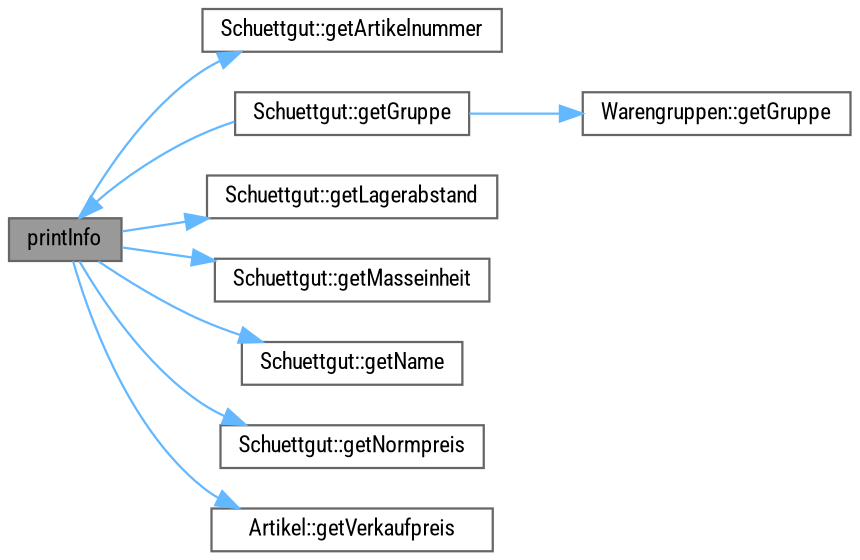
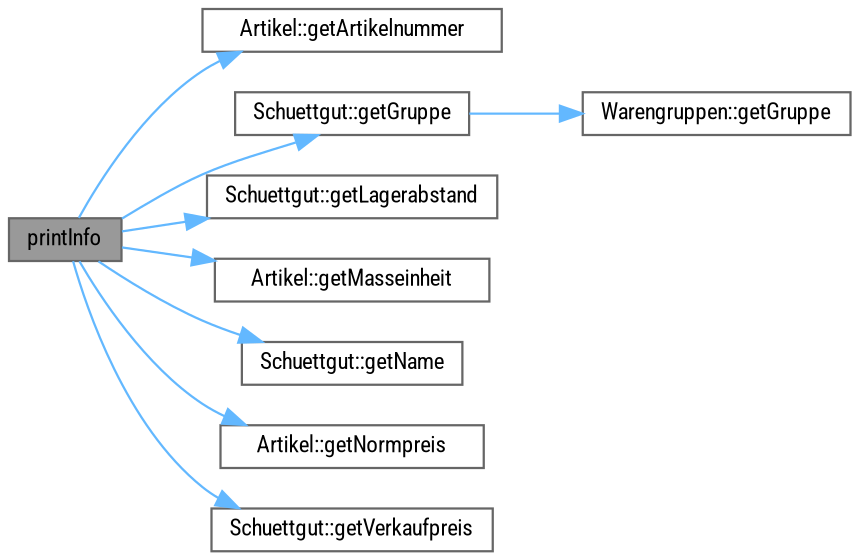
  digraph {
    fontname="Roboto Condensed"
    rankdir=LR
    node [color=grey40 fillcolor=white fontname="Roboto Condensed" fontsize=10 shape=box style=filled]
    edge [color=steelblue1 fontname="Roboto Condensed" fontsize=10 labelfontname=Helvetica labelfontsize=10 style=solid]
    n1 [color=gray40 fillcolor=grey60 fontcolor=black height=0.2 label=printInfo width=0.4]
-   n2 [height=0.2 label="Schuettgut::getArtikelnummer" width=0.4]
+   n2 [height=0.2 label="Artikel::getArtikelnummer" width=0.4]
    n3 [height=0.2 label="Schuettgut::getGruppe" width=0.4]
    n4 [height=0.2 label="Schuettgut::getLagerabstand" width=0.4]
-   n5 [height=0.2 label="Schuettgut::getMasseinheit" width=0.4]
+   n5 [height=0.2 label="Artikel::getMasseinheit" width=0.4]
    n6 [height=0.2 label="Schuettgut::getName" width=0.4]
-   n7 [height=0.2 label="Schuettgut::getNormpreis" width=0.4]
-   n8 [height=0.2 label="Artikel::getVerkaufpreis" width=0.4]
+   n7 [height=0.2 label="Artikel::getNormpreis" width=0.4]
+   n8 [height=0.2 label="Schuettgut::getVerkaufpreis" width=0.4]
    n9 [height=0.2 label="Warengruppen::getGruppe" width=0.4]
    n1 -> n2
-   n3 -> n1
+   n1 -> n3
    n1 -> n4
    n1 -> n5
    n1 -> n6
    n1 -> n7
    n1 -> n8
    n3 -> n9
  }
